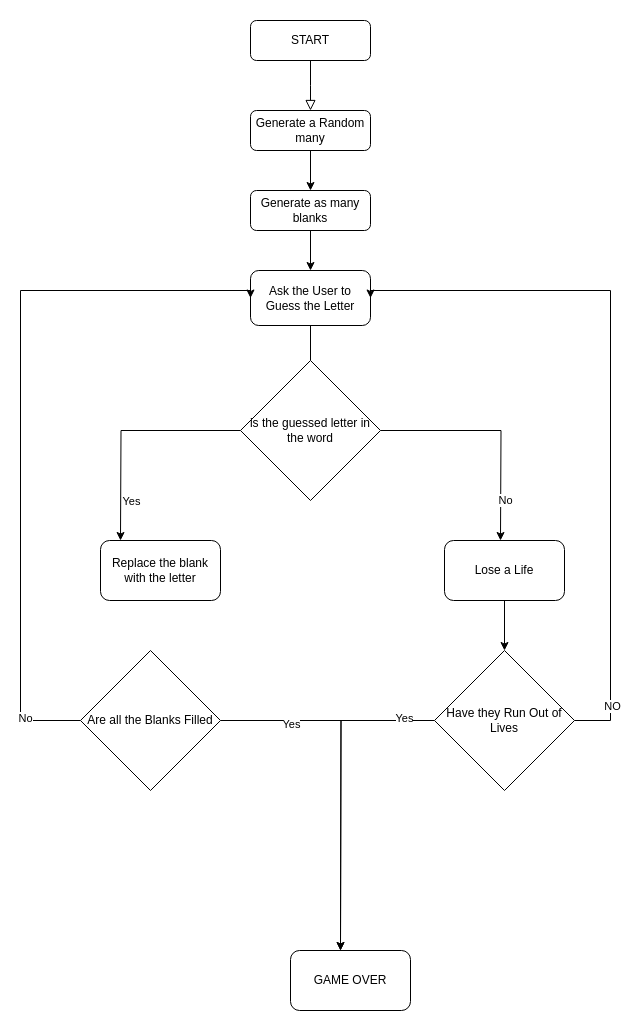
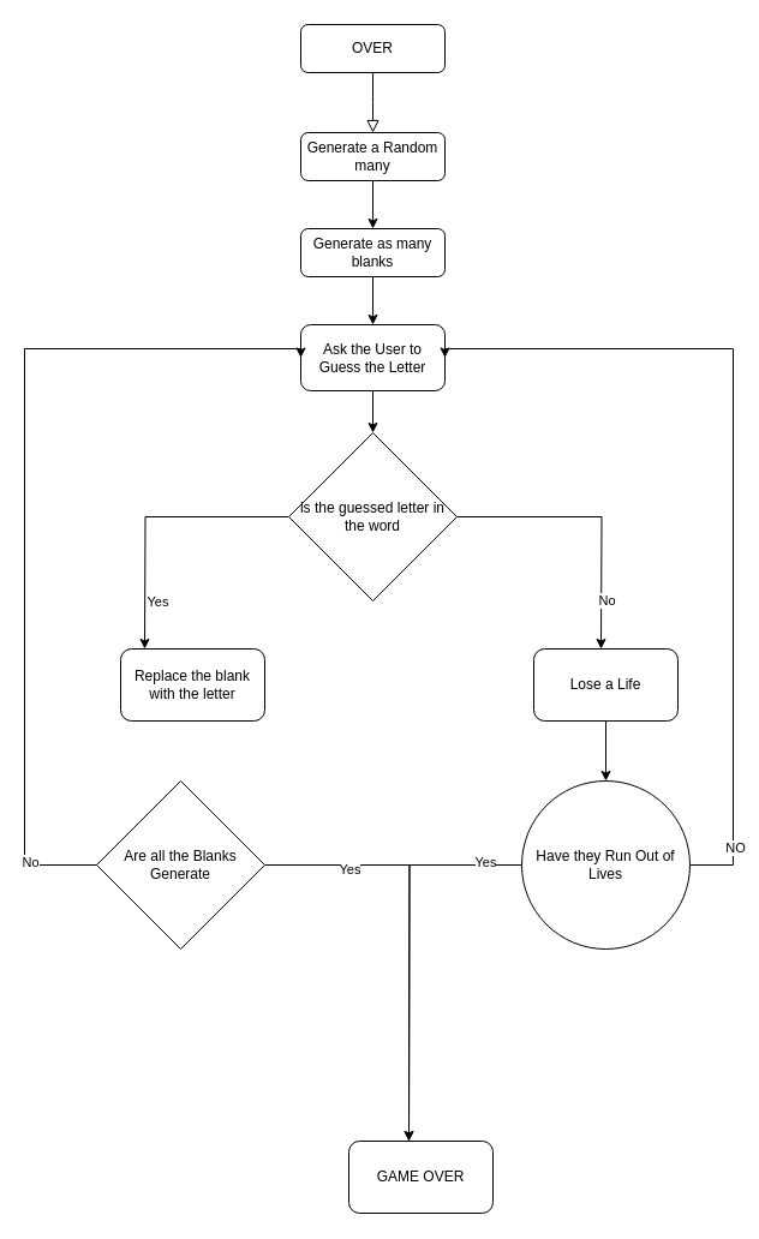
  <mxCell id="0" />
  <mxCell id="1" parent="0" />
  <mxCell id="2" value="" style="rounded=0;html=1;jettySize=auto;orthogonalLoop=1;fontSize=11;endArrow=block;endFill=0;endSize=8;strokeWidth=1;shadow=0;labelBackgroundColor=none;edgeStyle=orthogonalEdgeStyle;" parent="1" source="3" edge="1"><mxGeometry relative="1" as="geometry"><mxPoint x="310" y="110" as="targetPoint" /></mxGeometry></mxCell>
- <mxCell id="3" value="START" style="rounded=1;whiteSpace=wrap;html=1;fontSize=12;glass=0;strokeWidth=1;shadow=0;" parent="1" vertex="1"><mxGeometry x="250" y="20" width="120" height="40" as="geometry" /></mxCell>
+ <mxCell id="3" value="OVER" style="rounded=1;whiteSpace=wrap;html=1;fontSize=12;glass=0;strokeWidth=1;shadow=0;" parent="1" vertex="1"><mxGeometry x="250" y="20" width="120" height="40" as="geometry" /></mxCell>
  <mxCell id="4" style="edgeStyle=orthogonalEdgeStyle;rounded=0;orthogonalLoop=1;jettySize=auto;html=1;exitX=0.5;exitY=1;exitDx=0;exitDy=0;entryX=0.5;entryY=0;entryDx=0;entryDy=0;" edge="1" parent="1" source="5" target="7"><mxGeometry relative="1" as="geometry" /></mxCell>
  <mxCell id="5" value="Generate a Random many" style="rounded=1;whiteSpace=wrap;html=1;fontSize=12;glass=0;strokeWidth=1;shadow=0;" vertex="1" parent="1"><mxGeometry x="250" y="110" width="120" height="40" as="geometry" /></mxCell>
  <mxCell id="6" style="edgeStyle=orthogonalEdgeStyle;rounded=0;orthogonalLoop=1;jettySize=auto;html=1;entryX=0.5;entryY=0;entryDx=0;entryDy=0;" edge="1" parent="1" source="7" target="9"><mxGeometry relative="1" as="geometry" /></mxCell>
  <mxCell id="7" value="Generate as many blanks" style="rounded=1;whiteSpace=wrap;html=1;" vertex="1" parent="1"><mxGeometry x="250" y="190" width="120" height="40" as="geometry" /></mxCell>
- <mxCell id="8" style="edgeStyle=orthogonalEdgeStyle;rounded=0;orthogonalLoop=1;jettySize=auto;html=1;entryX=0.5;entryY=0;entryDx=0;entryDy=0;endArrow=none;" edge="1" parent="1" source="9" target="14"><mxGeometry relative="1" as="geometry" /></mxCell>
+ <mxCell id="8" style="edgeStyle=orthogonalEdgeStyle;rounded=0;orthogonalLoop=1;jettySize=auto;html=1;entryX=0.5;entryY=0;entryDx=0;entryDy=0;" edge="1" parent="1" source="9" target="14"><mxGeometry relative="1" as="geometry" /></mxCell>
  <mxCell id="9" value="Ask the User to Guess the Letter" style="rounded=1;whiteSpace=wrap;html=1;" vertex="1" parent="1"><mxGeometry x="250" y="270" width="120" height="55" as="geometry" /></mxCell>
  <mxCell id="10" style="edgeStyle=orthogonalEdgeStyle;rounded=0;orthogonalLoop=1;jettySize=auto;html=1;" edge="1" parent="1" source="14"><mxGeometry relative="1" as="geometry"><mxPoint x="500" y="540" as="targetPoint" /></mxGeometry></mxCell>
  <mxCell id="11" value="No" style="edgeLabel;html=1;align=center;verticalAlign=middle;resizable=0;points=[];" vertex="1" connectable="0" parent="10"><mxGeometry x="0.435" y="5" relative="1" as="geometry"><mxPoint x="-1" y="25" as="offset" /></mxGeometry></mxCell>
  <mxCell id="12" style="edgeStyle=orthogonalEdgeStyle;rounded=0;orthogonalLoop=1;jettySize=auto;html=1;" edge="1" parent="1" source="14"><mxGeometry relative="1" as="geometry"><mxPoint x="120" y="540" as="targetPoint" /></mxGeometry></mxCell>
  <mxCell id="13" value="Yes" style="edgeLabel;html=1;align=center;verticalAlign=middle;resizable=0;points=[];" vertex="1" connectable="0" parent="12"><mxGeometry x="-0.165" y="-4" relative="1" as="geometry"><mxPoint x="-14" y="74" as="offset" /></mxGeometry></mxCell>
  <mxCell id="14" value="is the guessed letter in the word" style="rhombus;whiteSpace=wrap;html=1;" vertex="1" parent="1"><mxGeometry x="240" y="360" width="140" height="140" as="geometry" /></mxCell>
  <mxCell id="15" value="Replace the blank with the letter" style="rounded=1;whiteSpace=wrap;html=1;" vertex="1" parent="1"><mxGeometry x="100" y="540" width="120" height="60" as="geometry" /></mxCell>
  <mxCell id="16" style="edgeStyle=orthogonalEdgeStyle;rounded=0;orthogonalLoop=1;jettySize=auto;html=1;entryX=0;entryY=0.5;entryDx=0;entryDy=0;" edge="1" parent="1" source="20" target="9"><mxGeometry relative="1" as="geometry"><Array as="points"><mxPoint x="20" y="720" /><mxPoint x="20" y="290" /></Array></mxGeometry></mxCell>
  <mxCell id="17" value="No" style="edgeLabel;html=1;align=center;verticalAlign=middle;resizable=0;points=[];" vertex="1" connectable="0" parent="16"><mxGeometry x="-0.847" y="-3" relative="1" as="geometry"><mxPoint as="offset" /></mxGeometry></mxCell>
  <mxCell id="18" style="edgeStyle=orthogonalEdgeStyle;rounded=0;orthogonalLoop=1;jettySize=auto;html=1;" edge="1" parent="1" source="20"><mxGeometry relative="1" as="geometry"><mxPoint x="340" y="950" as="targetPoint" /></mxGeometry></mxCell>
  <mxCell id="19" value="Yes" style="edgeLabel;html=1;align=center;verticalAlign=middle;resizable=0;points=[];" vertex="1" connectable="0" parent="18"><mxGeometry x="-0.6" y="-3" relative="1" as="geometry"><mxPoint as="offset" /></mxGeometry></mxCell>
- <mxCell id="20" value="Are all the Blanks Filled" style="rhombus;whiteSpace=wrap;html=1;" vertex="1" parent="1"><mxGeometry x="80" y="650" width="140" height="140" as="geometry" /></mxCell>
+ <mxCell id="20" value="Are all the Blanks Generate" style="rhombus;whiteSpace=wrap;html=1;" vertex="1" parent="1"><mxGeometry x="80" y="650" width="140" height="140" as="geometry" /></mxCell>
  <mxCell id="21" style="edgeStyle=orthogonalEdgeStyle;rounded=0;orthogonalLoop=1;jettySize=auto;html=1;entryX=0.5;entryY=0;entryDx=0;entryDy=0;" edge="1" parent="1" source="22" target="27"><mxGeometry relative="1" as="geometry" /></mxCell>
  <mxCell id="22" value="Lose a Life" style="rounded=1;whiteSpace=wrap;html=1;" vertex="1" parent="1"><mxGeometry x="444" y="540" width="120" height="60" as="geometry" /></mxCell>
  <mxCell id="23" style="edgeStyle=orthogonalEdgeStyle;rounded=0;orthogonalLoop=1;jettySize=auto;html=1;entryX=1;entryY=0.5;entryDx=0;entryDy=0;" edge="1" parent="1" source="27" target="9"><mxGeometry relative="1" as="geometry"><Array as="points"><mxPoint x="610" y="720" /><mxPoint x="610" y="290" /></Array></mxGeometry></mxCell>
  <mxCell id="24" value="NO" style="edgeLabel;html=1;align=center;verticalAlign=middle;resizable=0;points=[];" vertex="1" connectable="0" parent="23"><mxGeometry x="-0.858" y="-1" relative="1" as="geometry"><mxPoint as="offset" /></mxGeometry></mxCell>
  <mxCell id="25" style="edgeStyle=orthogonalEdgeStyle;rounded=0;orthogonalLoop=1;jettySize=auto;html=1;" edge="1" parent="1" source="27"><mxGeometry relative="1" as="geometry"><mxPoint x="340" y="950" as="targetPoint" /></mxGeometry></mxCell>
  <mxCell id="26" value="Yes" style="edgeLabel;html=1;align=center;verticalAlign=middle;resizable=0;points=[];" vertex="1" connectable="0" parent="25"><mxGeometry x="-0.809" y="-3" relative="1" as="geometry"><mxPoint as="offset" /></mxGeometry></mxCell>
- <mxCell id="27" value="Have they Run Out of Lives" style="rhombus;whiteSpace=wrap;html=1;" vertex="1" parent="1"><mxGeometry x="434" y="650" width="140" height="140" as="geometry" /></mxCell>
+ <mxCell id="27" value="Have they Run Out of Lives" style="ellipse;whiteSpace=wrap;html=1;" vertex="1" parent="1"><mxGeometry x="434" y="650" width="140" height="140" as="geometry" /></mxCell>
  <mxCell id="28" value="GAME OVER" style="rounded=1;whiteSpace=wrap;html=1;" vertex="1" parent="1"><mxGeometry x="290" y="950" width="120" height="60" as="geometry" /></mxCell>
